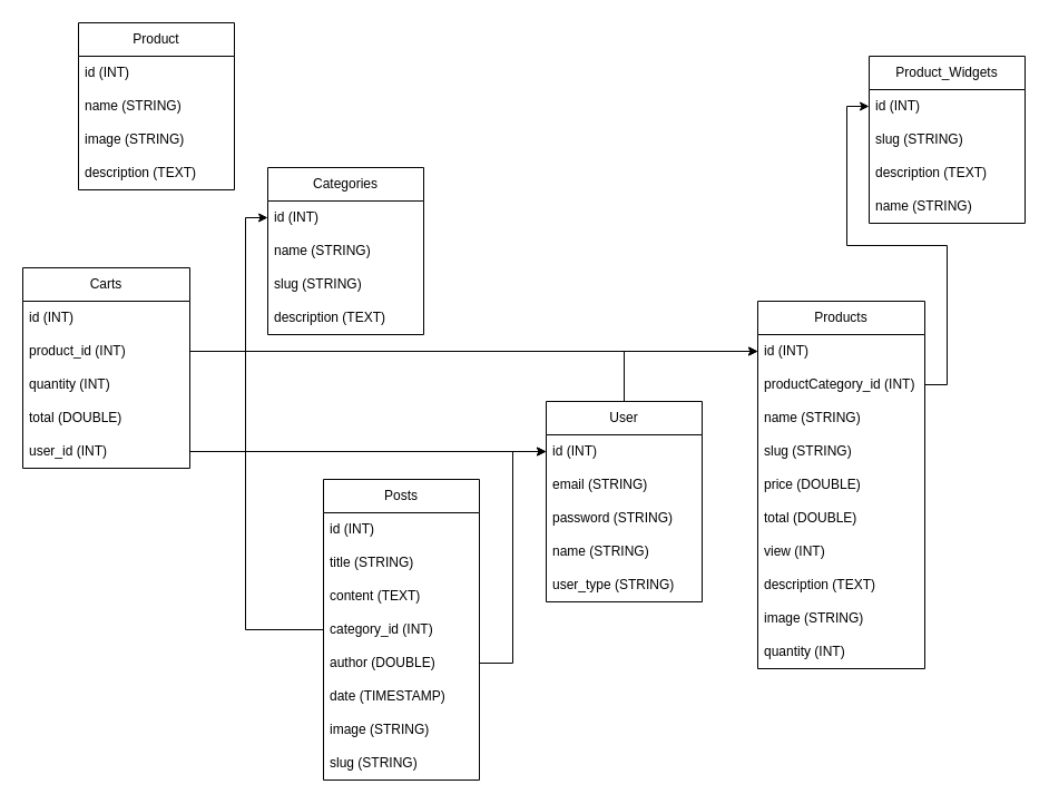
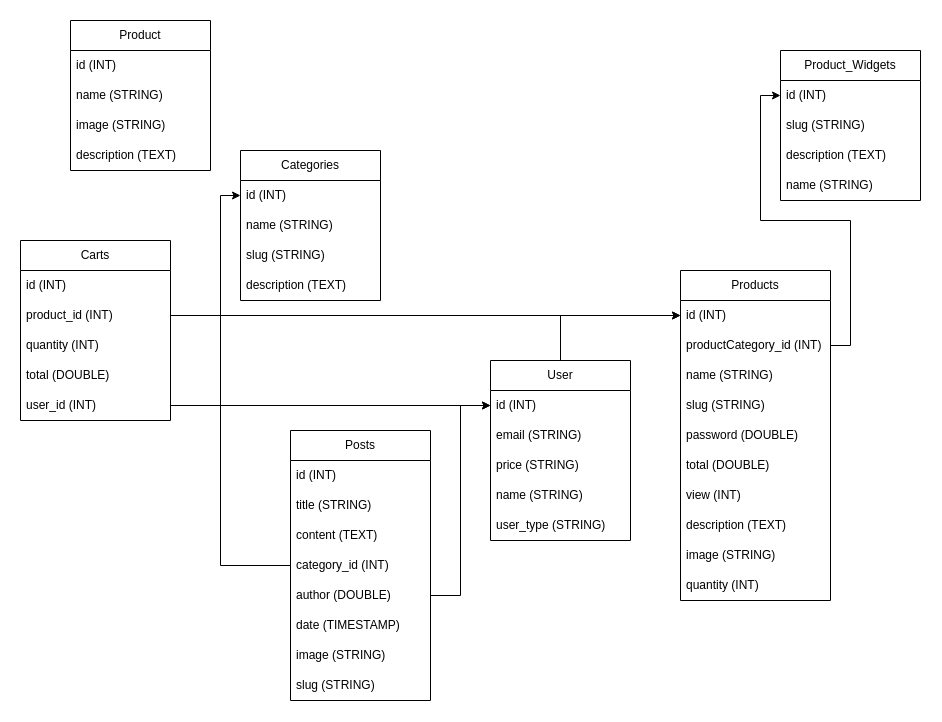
  <mxCell id="0" />
  <mxCell id="1" parent="0" />
  <mxCell id="2" value="Products" style="swimlane;fontStyle=0;childLayout=stackLayout;horizontal=1;startSize=30;horizontalStack=0;resizeParent=1;resizeParentMax=0;resizeLast=0;collapsible=1;marginBottom=0;whiteSpace=wrap;html=1;" parent="1" vertex="1"><mxGeometry x="680" y="270" width="150" height="330" as="geometry" /></mxCell>
  <mxCell id="3" value="id (INT)" style="text;strokeColor=none;fillColor=none;align=left;verticalAlign=middle;spacingLeft=4;spacingRight=4;overflow=hidden;points=[[0,0.5],[1,0.5]];portConstraint=eastwest;rotatable=0;whiteSpace=wrap;html=1;" parent="2" vertex="1"><mxGeometry y="30" width="150" height="30" as="geometry" /></mxCell>
  <mxCell id="4" value="productCategory_id (INT)" style="text;strokeColor=none;fillColor=none;align=left;verticalAlign=middle;spacingLeft=4;spacingRight=4;overflow=hidden;points=[[0,0.5],[1,0.5]];portConstraint=eastwest;rotatable=0;whiteSpace=wrap;html=1;" parent="2" vertex="1"><mxGeometry y="60" width="150" height="30" as="geometry" /></mxCell>
  <mxCell id="5" value="name (STRING)" style="text;strokeColor=none;fillColor=none;align=left;verticalAlign=middle;spacingLeft=4;spacingRight=4;overflow=hidden;points=[[0,0.5],[1,0.5]];portConstraint=eastwest;rotatable=0;whiteSpace=wrap;html=1;" parent="2" vertex="1"><mxGeometry y="90" width="150" height="30" as="geometry" /></mxCell>
  <mxCell id="6" value="slug (STRING)" style="text;strokeColor=none;fillColor=none;align=left;verticalAlign=middle;spacingLeft=4;spacingRight=4;overflow=hidden;points=[[0,0.5],[1,0.5]];portConstraint=eastwest;rotatable=0;whiteSpace=wrap;html=1;" parent="2" vertex="1"><mxGeometry y="120" width="150" height="30" as="geometry" /></mxCell>
- <mxCell id="7" value="price (DOUBLE)" style="text;strokeColor=none;fillColor=none;align=left;verticalAlign=middle;spacingLeft=4;spacingRight=4;overflow=hidden;points=[[0,0.5],[1,0.5]];portConstraint=eastwest;rotatable=0;whiteSpace=wrap;html=1;" parent="2" vertex="1"><mxGeometry y="150" width="150" height="30" as="geometry" /></mxCell>
+ <mxCell id="7" value="password (DOUBLE)" style="text;strokeColor=none;fillColor=none;align=left;verticalAlign=middle;spacingLeft=4;spacingRight=4;overflow=hidden;points=[[0,0.5],[1,0.5]];portConstraint=eastwest;rotatable=0;whiteSpace=wrap;html=1;" parent="2" vertex="1"><mxGeometry y="150" width="150" height="30" as="geometry" /></mxCell>
  <mxCell id="8" value="total (DOUBLE)" style="text;strokeColor=none;fillColor=none;align=left;verticalAlign=middle;spacingLeft=4;spacingRight=4;overflow=hidden;points=[[0,0.5],[1,0.5]];portConstraint=eastwest;rotatable=0;whiteSpace=wrap;html=1;" parent="2" vertex="1"><mxGeometry y="180" width="150" height="30" as="geometry" /></mxCell>
  <mxCell id="9" value="view (INT)" style="text;strokeColor=none;fillColor=none;align=left;verticalAlign=middle;spacingLeft=4;spacingRight=4;overflow=hidden;points=[[0,0.5],[1,0.5]];portConstraint=eastwest;rotatable=0;whiteSpace=wrap;html=1;" parent="2" vertex="1"><mxGeometry y="210" width="150" height="30" as="geometry" /></mxCell>
  <mxCell id="10" value="description (TEXT)" style="text;strokeColor=none;fillColor=none;align=left;verticalAlign=middle;spacingLeft=4;spacingRight=4;overflow=hidden;points=[[0,0.5],[1,0.5]];portConstraint=eastwest;rotatable=0;whiteSpace=wrap;html=1;" parent="2" vertex="1"><mxGeometry y="240" width="150" height="30" as="geometry" /></mxCell>
  <mxCell id="11" value="image (STRING)" style="text;strokeColor=none;fillColor=none;align=left;verticalAlign=middle;spacingLeft=4;spacingRight=4;overflow=hidden;points=[[0,0.5],[1,0.5]];portConstraint=eastwest;rotatable=0;whiteSpace=wrap;html=1;" parent="2" vertex="1"><mxGeometry y="270" width="150" height="30" as="geometry" /></mxCell>
  <mxCell id="12" value="quantity (INT)" style="text;strokeColor=none;fillColor=none;align=left;verticalAlign=middle;spacingLeft=4;spacingRight=4;overflow=hidden;points=[[0,0.5],[1,0.5]];portConstraint=eastwest;rotatable=0;whiteSpace=wrap;html=1;" parent="2" vertex="1"><mxGeometry y="300" width="150" height="30" as="geometry" /></mxCell>
  <mxCell id="13" value="Carts" style="swimlane;fontStyle=0;childLayout=stackLayout;horizontal=1;startSize=30;horizontalStack=0;resizeParent=1;resizeParentMax=0;resizeLast=0;collapsible=1;marginBottom=0;whiteSpace=wrap;html=1;" parent="1" vertex="1"><mxGeometry x="20" y="240" width="150" height="180" as="geometry" /></mxCell>
  <mxCell id="14" value="id (INT)" style="text;strokeColor=none;fillColor=none;align=left;verticalAlign=middle;spacingLeft=4;spacingRight=4;overflow=hidden;points=[[0,0.5],[1,0.5]];portConstraint=eastwest;rotatable=0;whiteSpace=wrap;html=1;" parent="13" vertex="1"><mxGeometry y="30" width="150" height="30" as="geometry" /></mxCell>
  <mxCell id="15" value="product_id (INT)" style="text;strokeColor=none;fillColor=none;align=left;verticalAlign=middle;spacingLeft=4;spacingRight=4;overflow=hidden;points=[[0,0.5],[1,0.5]];portConstraint=eastwest;rotatable=0;whiteSpace=wrap;html=1;" parent="13" vertex="1"><mxGeometry y="60" width="150" height="30" as="geometry" /></mxCell>
  <mxCell id="16" value="quantity (INT)" style="text;strokeColor=none;fillColor=none;align=left;verticalAlign=middle;spacingLeft=4;spacingRight=4;overflow=hidden;points=[[0,0.5],[1,0.5]];portConstraint=eastwest;rotatable=0;whiteSpace=wrap;html=1;" parent="13" vertex="1"><mxGeometry y="90" width="150" height="30" as="geometry" /></mxCell>
  <mxCell id="17" value="total (DOUBLE)" style="text;strokeColor=none;fillColor=none;align=left;verticalAlign=middle;spacingLeft=4;spacingRight=4;overflow=hidden;points=[[0,0.5],[1,0.5]];portConstraint=eastwest;rotatable=0;whiteSpace=wrap;html=1;" parent="13" vertex="1"><mxGeometry y="120" width="150" height="30" as="geometry" /></mxCell>
  <mxCell id="18" value="user_id (INT)" style="text;strokeColor=none;fillColor=none;align=left;verticalAlign=middle;spacingLeft=4;spacingRight=4;overflow=hidden;points=[[0,0.5],[1,0.5]];portConstraint=eastwest;rotatable=0;whiteSpace=wrap;html=1;" parent="13" vertex="1"><mxGeometry y="150" width="150" height="30" as="geometry" /></mxCell>
  <mxCell id="19" value="Categories" style="swimlane;fontStyle=0;childLayout=stackLayout;horizontal=1;startSize=30;horizontalStack=0;resizeParent=1;resizeParentMax=0;resizeLast=0;collapsible=1;marginBottom=0;whiteSpace=wrap;html=1;" parent="1" vertex="1"><mxGeometry x="240" y="150" width="140" height="150" as="geometry" /></mxCell>
  <mxCell id="20" value="id (INT)" style="text;strokeColor=none;fillColor=none;align=left;verticalAlign=middle;spacingLeft=4;spacingRight=4;overflow=hidden;points=[[0,0.5],[1,0.5]];portConstraint=eastwest;rotatable=0;whiteSpace=wrap;html=1;" parent="19" vertex="1"><mxGeometry y="30" width="140" height="30" as="geometry" /></mxCell>
  <mxCell id="21" value="name (STRING)" style="text;strokeColor=none;fillColor=none;align=left;verticalAlign=middle;spacingLeft=4;spacingRight=4;overflow=hidden;points=[[0,0.5],[1,0.5]];portConstraint=eastwest;rotatable=0;whiteSpace=wrap;html=1;" parent="19" vertex="1"><mxGeometry y="60" width="140" height="30" as="geometry" /></mxCell>
  <mxCell id="22" value="slug (STRING)" style="text;strokeColor=none;fillColor=none;align=left;verticalAlign=middle;spacingLeft=4;spacingRight=4;overflow=hidden;points=[[0,0.5],[1,0.5]];portConstraint=eastwest;rotatable=0;whiteSpace=wrap;html=1;" parent="19" vertex="1"><mxGeometry y="90" width="140" height="30" as="geometry" /></mxCell>
  <mxCell id="23" value="description (TEXT)" style="text;strokeColor=none;fillColor=none;align=left;verticalAlign=middle;spacingLeft=4;spacingRight=4;overflow=hidden;points=[[0,0.5],[1,0.5]];portConstraint=eastwest;rotatable=0;whiteSpace=wrap;html=1;" parent="19" vertex="1"><mxGeometry y="120" width="140" height="30" as="geometry" /></mxCell>
  <mxCell id="24" value="Product_Widgets" style="swimlane;fontStyle=0;childLayout=stackLayout;horizontal=1;startSize=30;horizontalStack=0;resizeParent=1;resizeParentMax=0;resizeLast=0;collapsible=1;marginBottom=0;whiteSpace=wrap;html=1;" parent="1" vertex="1"><mxGeometry x="780" y="50" width="140" height="150" as="geometry" /></mxCell>
  <mxCell id="25" value="id (INT)" style="text;strokeColor=none;fillColor=none;align=left;verticalAlign=middle;spacingLeft=4;spacingRight=4;overflow=hidden;points=[[0,0.5],[1,0.5]];portConstraint=eastwest;rotatable=0;whiteSpace=wrap;html=1;" parent="24" vertex="1"><mxGeometry y="30" width="140" height="30" as="geometry" /></mxCell>
  <mxCell id="26" value="slug (STRING)" style="text;strokeColor=none;fillColor=none;align=left;verticalAlign=middle;spacingLeft=4;spacingRight=4;overflow=hidden;points=[[0,0.5],[1,0.5]];portConstraint=eastwest;rotatable=0;whiteSpace=wrap;html=1;" parent="24" vertex="1"><mxGeometry y="60" width="140" height="30" as="geometry" /></mxCell>
  <mxCell id="27" value="description (TEXT)" style="text;strokeColor=none;fillColor=none;align=left;verticalAlign=middle;spacingLeft=4;spacingRight=4;overflow=hidden;points=[[0,0.5],[1,0.5]];portConstraint=eastwest;rotatable=0;whiteSpace=wrap;html=1;" parent="24" vertex="1"><mxGeometry y="90" width="140" height="30" as="geometry" /></mxCell>
  <mxCell id="28" value="name (STRING)" style="text;strokeColor=none;fillColor=none;align=left;verticalAlign=middle;spacingLeft=4;spacingRight=4;overflow=hidden;points=[[0,0.5],[1,0.5]];portConstraint=eastwest;rotatable=0;whiteSpace=wrap;html=1;" parent="24" vertex="1"><mxGeometry y="120" width="140" height="30" as="geometry" /></mxCell>
  <mxCell id="29" value="Posts" style="swimlane;fontStyle=0;childLayout=stackLayout;horizontal=1;startSize=30;horizontalStack=0;resizeParent=1;resizeParentMax=0;resizeLast=0;collapsible=1;marginBottom=0;whiteSpace=wrap;html=1;" parent="1" vertex="1"><mxGeometry x="290" y="430" width="140" height="270" as="geometry" /></mxCell>
  <mxCell id="30" value="id (INT)" style="text;strokeColor=none;fillColor=none;align=left;verticalAlign=middle;spacingLeft=4;spacingRight=4;overflow=hidden;points=[[0,0.5],[1,0.5]];portConstraint=eastwest;rotatable=0;whiteSpace=wrap;html=1;" parent="29" vertex="1"><mxGeometry y="30" width="140" height="30" as="geometry" /></mxCell>
  <mxCell id="31" value="title (STRING)" style="text;strokeColor=none;fillColor=none;align=left;verticalAlign=middle;spacingLeft=4;spacingRight=4;overflow=hidden;points=[[0,0.5],[1,0.5]];portConstraint=eastwest;rotatable=0;whiteSpace=wrap;html=1;" parent="29" vertex="1"><mxGeometry y="60" width="140" height="30" as="geometry" /></mxCell>
  <mxCell id="32" value="content (TEXT)" style="text;strokeColor=none;fillColor=none;align=left;verticalAlign=middle;spacingLeft=4;spacingRight=4;overflow=hidden;points=[[0,0.5],[1,0.5]];portConstraint=eastwest;rotatable=0;whiteSpace=wrap;html=1;" parent="29" vertex="1"><mxGeometry y="90" width="140" height="30" as="geometry" /></mxCell>
  <mxCell id="33" value="category_id (INT)" style="text;strokeColor=none;fillColor=none;align=left;verticalAlign=middle;spacingLeft=4;spacingRight=4;overflow=hidden;points=[[0,0.5],[1,0.5]];portConstraint=eastwest;rotatable=0;whiteSpace=wrap;html=1;" parent="29" vertex="1"><mxGeometry y="120" width="140" height="30" as="geometry" /></mxCell>
  <mxCell id="34" value="author (DOUBLE)" style="text;strokeColor=none;fillColor=none;align=left;verticalAlign=middle;spacingLeft=4;spacingRight=4;overflow=hidden;points=[[0,0.5],[1,0.5]];portConstraint=eastwest;rotatable=0;whiteSpace=wrap;html=1;" parent="29" vertex="1"><mxGeometry y="150" width="140" height="30" as="geometry" /></mxCell>
  <mxCell id="35" value="date (TIMESTAMP)" style="text;strokeColor=none;fillColor=none;align=left;verticalAlign=middle;spacingLeft=4;spacingRight=4;overflow=hidden;points=[[0,0.5],[1,0.5]];portConstraint=eastwest;rotatable=0;whiteSpace=wrap;html=1;" parent="29" vertex="1"><mxGeometry y="180" width="140" height="30" as="geometry" /></mxCell>
  <mxCell id="36" value="image (STRING)" style="text;strokeColor=none;fillColor=none;align=left;verticalAlign=middle;spacingLeft=4;spacingRight=4;overflow=hidden;points=[[0,0.5],[1,0.5]];portConstraint=eastwest;rotatable=0;whiteSpace=wrap;html=1;" parent="29" vertex="1"><mxGeometry y="210" width="140" height="30" as="geometry" /></mxCell>
  <mxCell id="37" value="slug (STRING)" style="text;strokeColor=none;fillColor=none;align=left;verticalAlign=middle;spacingLeft=4;spacingRight=4;overflow=hidden;points=[[0,0.5],[1,0.5]];portConstraint=eastwest;rotatable=0;whiteSpace=wrap;html=1;" parent="29" vertex="1"><mxGeometry y="240" width="140" height="30" as="geometry" /></mxCell>
  <mxCell id="38" style="edgeStyle=orthogonalEdgeStyle;rounded=0;orthogonalLoop=1;jettySize=auto;html=1;entryX=0;entryY=0.5;entryDx=0;entryDy=0;" parent="1" source="42" target="3" edge="1"><mxGeometry relative="1" as="geometry" /></mxCell>
  <mxCell id="39" style="edgeStyle=orthogonalEdgeStyle;rounded=0;orthogonalLoop=1;jettySize=auto;html=1;entryX=0;entryY=0.5;entryDx=0;entryDy=0;" parent="1" source="18" target="43" edge="1"><mxGeometry relative="1" as="geometry" /></mxCell>
  <mxCell id="40" style="edgeStyle=orthogonalEdgeStyle;rounded=0;orthogonalLoop=1;jettySize=auto;html=1;entryX=0;entryY=0.5;entryDx=0;entryDy=0;" parent="1" source="34" target="43" edge="1"><mxGeometry relative="1" as="geometry" /></mxCell>
  <mxCell id="41" style="edgeStyle=orthogonalEdgeStyle;rounded=0;orthogonalLoop=1;jettySize=auto;html=1;entryX=0;entryY=0.5;entryDx=0;entryDy=0;" parent="1" source="4" target="25" edge="1"><mxGeometry relative="1" as="geometry" /></mxCell>
  <mxCell id="42" value="User" style="swimlane;fontStyle=0;childLayout=stackLayout;horizontal=1;startSize=30;horizontalStack=0;resizeParent=1;resizeParentMax=0;resizeLast=0;collapsible=1;marginBottom=0;whiteSpace=wrap;html=1;" parent="1" vertex="1"><mxGeometry x="490" y="360" width="140" height="180" as="geometry" /></mxCell>
  <mxCell id="43" value="id (INT)" style="text;strokeColor=none;fillColor=none;align=left;verticalAlign=middle;spacingLeft=4;spacingRight=4;overflow=hidden;points=[[0,0.5],[1,0.5]];portConstraint=eastwest;rotatable=0;whiteSpace=wrap;html=1;" parent="42" vertex="1"><mxGeometry y="30" width="140" height="30" as="geometry" /></mxCell>
  <mxCell id="44" value="email (STRING)" style="text;strokeColor=none;fillColor=none;align=left;verticalAlign=middle;spacingLeft=4;spacingRight=4;overflow=hidden;points=[[0,0.5],[1,0.5]];portConstraint=eastwest;rotatable=0;whiteSpace=wrap;html=1;" parent="42" vertex="1"><mxGeometry y="60" width="140" height="30" as="geometry" /></mxCell>
- <mxCell id="45" value="password (STRING)" style="text;strokeColor=none;fillColor=none;align=left;verticalAlign=middle;spacingLeft=4;spacingRight=4;overflow=hidden;points=[[0,0.5],[1,0.5]];portConstraint=eastwest;rotatable=0;whiteSpace=wrap;html=1;" parent="42" vertex="1"><mxGeometry y="90" width="140" height="30" as="geometry" /></mxCell>
+ <mxCell id="45" value="price (STRING)" style="text;strokeColor=none;fillColor=none;align=left;verticalAlign=middle;spacingLeft=4;spacingRight=4;overflow=hidden;points=[[0,0.5],[1,0.5]];portConstraint=eastwest;rotatable=0;whiteSpace=wrap;html=1;" parent="42" vertex="1"><mxGeometry y="90" width="140" height="30" as="geometry" /></mxCell>
  <mxCell id="46" value="name (STRING)" style="text;strokeColor=none;fillColor=none;align=left;verticalAlign=middle;spacingLeft=4;spacingRight=4;overflow=hidden;points=[[0,0.5],[1,0.5]];portConstraint=eastwest;rotatable=0;whiteSpace=wrap;html=1;" parent="42" vertex="1"><mxGeometry y="120" width="140" height="30" as="geometry" /></mxCell>
  <mxCell id="47" value="user_type (STRING)" style="text;strokeColor=none;fillColor=none;align=left;verticalAlign=middle;spacingLeft=4;spacingRight=4;overflow=hidden;points=[[0,0.5],[1,0.5]];portConstraint=eastwest;rotatable=0;whiteSpace=wrap;html=1;" parent="42" vertex="1"><mxGeometry y="150" width="140" height="30" as="geometry" /></mxCell>
  <mxCell id="48" style="edgeStyle=orthogonalEdgeStyle;rounded=0;orthogonalLoop=1;jettySize=auto;html=1;entryX=0;entryY=0.5;entryDx=0;entryDy=0;" parent="1" source="15" target="3" edge="1"><mxGeometry relative="1" as="geometry" /></mxCell>
  <mxCell id="49" style="edgeStyle=orthogonalEdgeStyle;rounded=0;orthogonalLoop=1;jettySize=auto;html=1;entryX=0;entryY=0.5;entryDx=0;entryDy=0;" parent="1" source="33" target="20" edge="1"><mxGeometry relative="1" as="geometry" /></mxCell>
  <mxCell id="50" value="Product" style="swimlane;fontStyle=0;childLayout=stackLayout;horizontal=1;startSize=30;horizontalStack=0;resizeParent=1;resizeParentMax=0;resizeLast=0;collapsible=1;marginBottom=0;whiteSpace=wrap;html=1;" parent="1" vertex="1"><mxGeometry x="70" y="20" width="140" height="150" as="geometry" /></mxCell>
  <mxCell id="51" value="id (INT)" style="text;strokeColor=none;fillColor=none;align=left;verticalAlign=middle;spacingLeft=4;spacingRight=4;overflow=hidden;points=[[0,0.5],[1,0.5]];portConstraint=eastwest;rotatable=0;whiteSpace=wrap;html=1;" parent="50" vertex="1"><mxGeometry y="30" width="140" height="30" as="geometry" /></mxCell>
  <mxCell id="52" value="name (STRING)" style="text;strokeColor=none;fillColor=none;align=left;verticalAlign=middle;spacingLeft=4;spacingRight=4;overflow=hidden;points=[[0,0.5],[1,0.5]];portConstraint=eastwest;rotatable=0;whiteSpace=wrap;html=1;" parent="50" vertex="1"><mxGeometry y="60" width="140" height="30" as="geometry" /></mxCell>
  <mxCell id="53" value="image (STRING)" style="text;strokeColor=none;fillColor=none;align=left;verticalAlign=middle;spacingLeft=4;spacingRight=4;overflow=hidden;points=[[0,0.5],[1,0.5]];portConstraint=eastwest;rotatable=0;whiteSpace=wrap;html=1;" parent="50" vertex="1"><mxGeometry y="90" width="140" height="30" as="geometry" /></mxCell>
  <mxCell id="54" value="description (TEXT)" style="text;strokeColor=none;fillColor=none;align=left;verticalAlign=middle;spacingLeft=4;spacingRight=4;overflow=hidden;points=[[0,0.5],[1,0.5]];portConstraint=eastwest;rotatable=0;whiteSpace=wrap;html=1;" parent="50" vertex="1"><mxGeometry y="120" width="140" height="30" as="geometry" /></mxCell>
